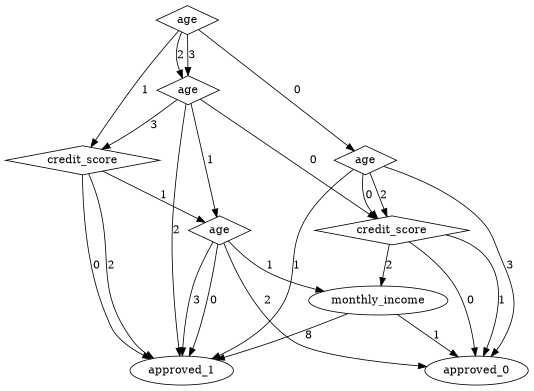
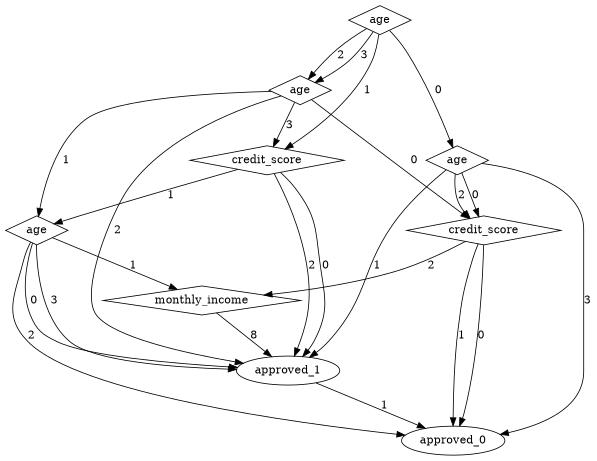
  digraph {
    node [shape=diamond]
    n1 [label=approved_0 shape=""]
    n2 [label=approved_1 shape=""]
-   n3 [label=monthly_income shape=ellipse]
+   n3 [label=monthly_income]
    n4 [label=age]
    n5 [label=credit_score]
    n6 [label=credit_score]
    n7 [label=age]
    n8 [label=age]
    n9 [label=age]
-   n3 -> n1 [label=1]
+   n2 -> n1 [label=1]
    n3 -> n2 [label=8]
    n4 -> n1 [label=2]
    n4 -> n2 [label=3]
    n4 -> n2 [label=0]
    n4 -> n3 [label=1]
    n5 -> n2 [label=2]
    n5 -> n2 [label=0]
    n5 -> n4 [label=1]
    n6 -> n1 [label=1]
    n6 -> n1 [label=0]
    n6 -> n3 [label=2]
    n7 -> n2 [label=2]
    n7 -> n4 [label=1]
    n7 -> n5 [label=3]
    n7 -> n6 [label=0]
    n8 -> n1 [label=3]
    n8 -> n2 [label=1]
    n8 -> n6 [label=2]
    n8 -> n6 [label=0]
    n9 -> n5 [label=1]
    n9 -> n7 [label=3]
    n9 -> n7 [label=2]
    n9 -> n8 [label=0]
  }
